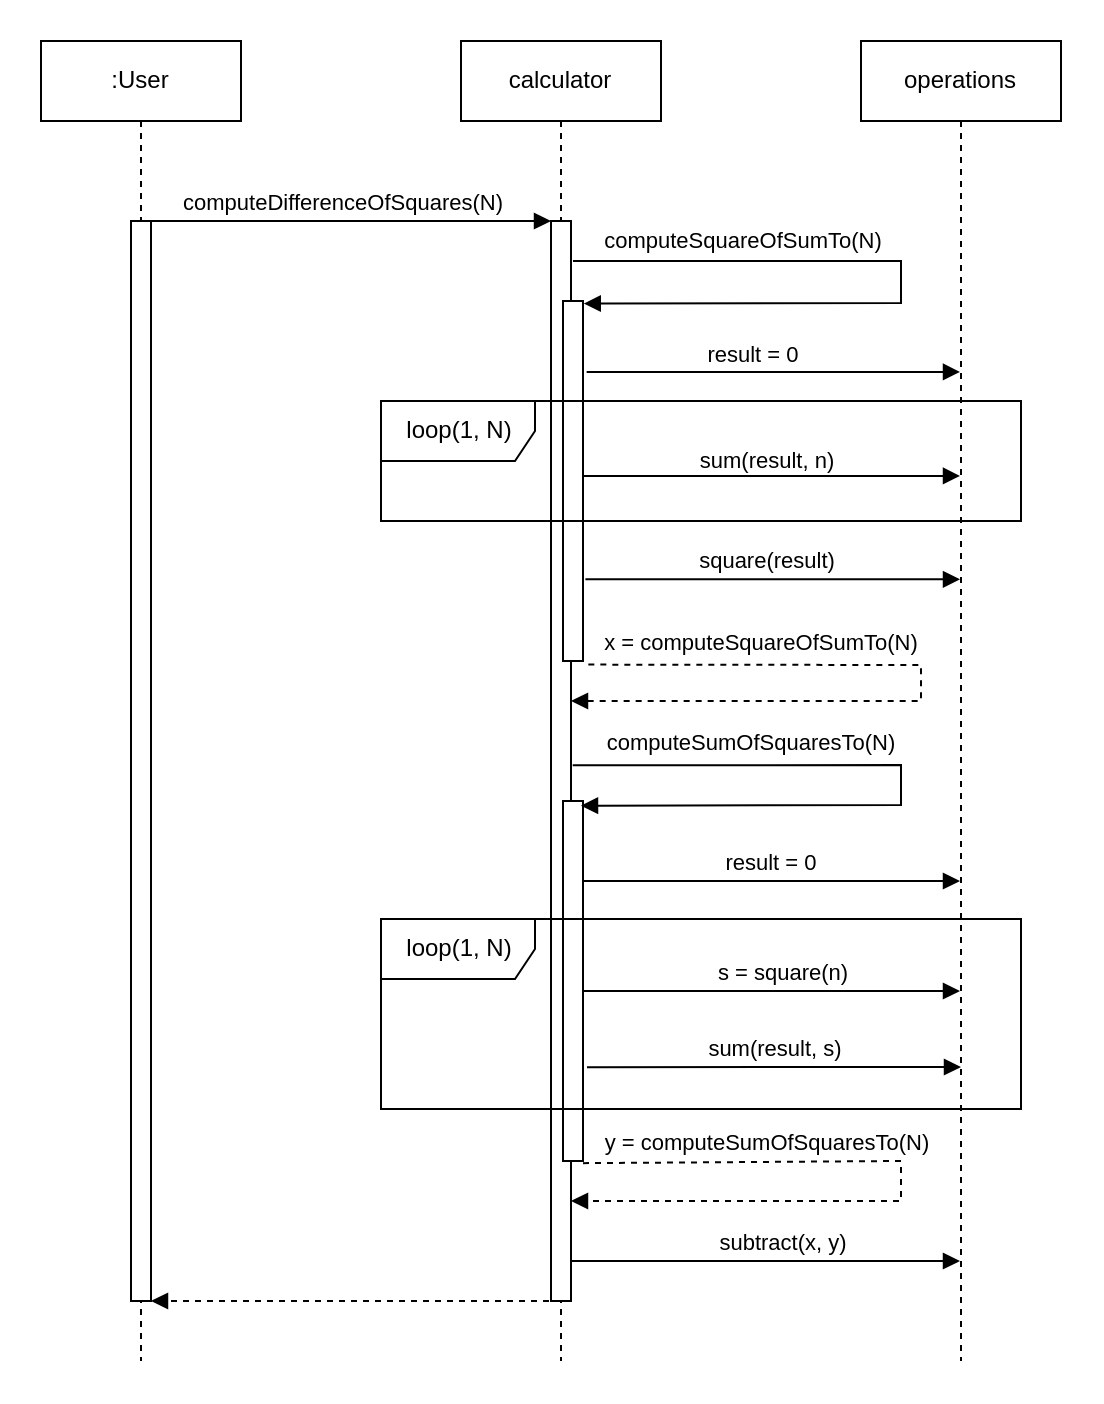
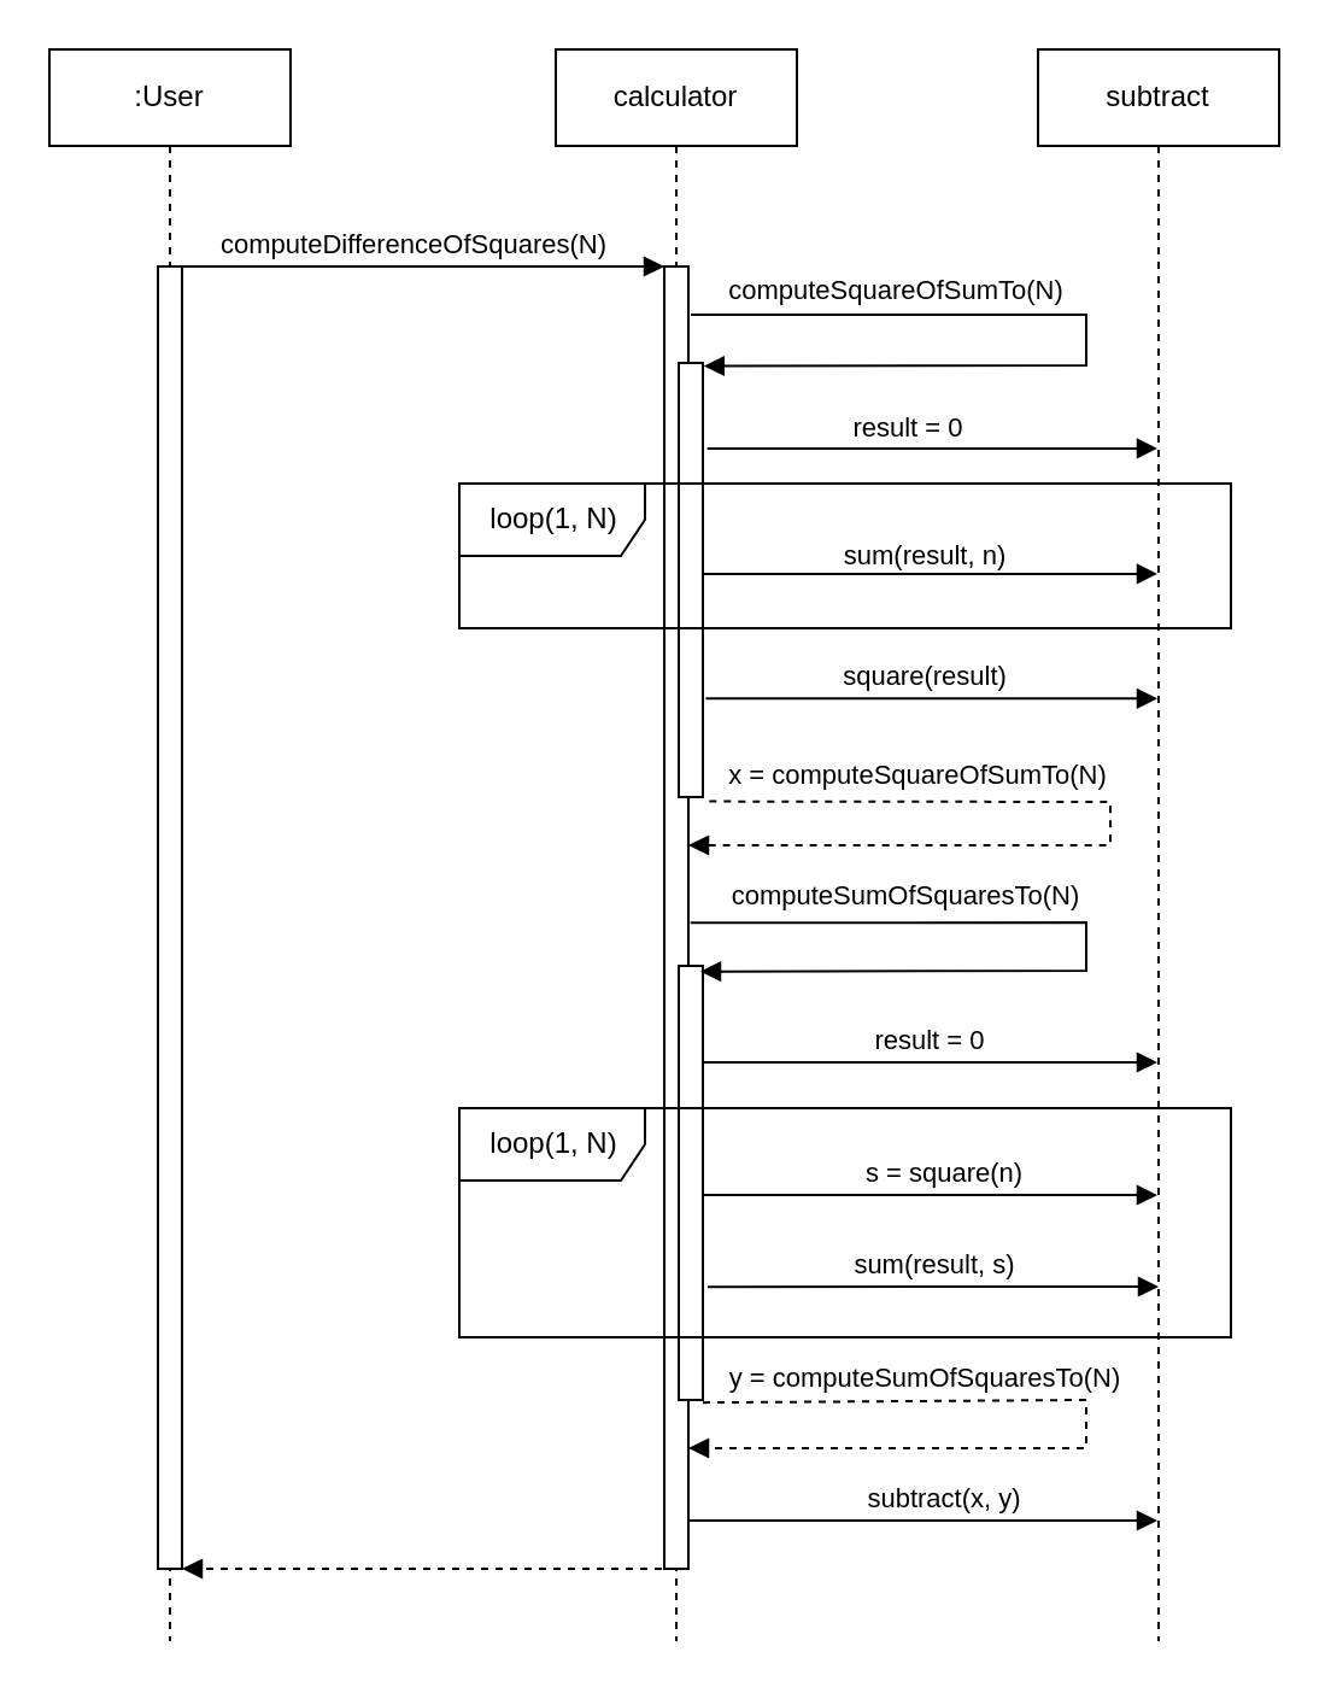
  <mxCell id="0" />
  <mxCell id="1" parent="0" />
  <mxCell id="2" value=":User" style="shape=umlLifeline;perimeter=lifelinePerimeter;whiteSpace=wrap;html=1;container=1;collapsible=0;recursiveResize=0;outlineConnect=0;rounded=0;" vertex="1" parent="1"><mxGeometry x="20" y="20" width="100" height="660" as="geometry" /></mxCell>
  <mxCell id="3" value="" style="html=1;points=[[1,0,0,0,0]];perimeter=orthogonalPerimeter;rounded=0;" vertex="1" parent="2"><mxGeometry x="45" y="90" width="10" height="540" as="geometry" /></mxCell>
  <mxCell id="4" value="calculator" style="shape=umlLifeline;perimeter=lifelinePerimeter;whiteSpace=wrap;html=1;container=1;collapsible=0;recursiveResize=0;outlineConnect=0;rounded=0;" vertex="1" parent="1"><mxGeometry x="230" y="20" width="100" height="660" as="geometry" /></mxCell>
  <mxCell id="5" value="" style="html=1;points=[[0,0,0,0,0]];perimeter=orthogonalPerimeter;rounded=0;" vertex="1" parent="4"><mxGeometry x="45" y="90" width="10" height="540" as="geometry" /></mxCell>
  <mxCell id="6" value="" style="html=1;points=[[0,0,0,0,0]];perimeter=orthogonalPerimeter;rounded=0;" vertex="1" parent="4"><mxGeometry x="51" y="130" width="10" height="180" as="geometry" /></mxCell>
  <mxCell id="7" value="" style="html=1;verticalAlign=bottom;labelBackgroundColor=none;endArrow=block;endFill=1;rounded=0;entryX=1.038;entryY=0.007;entryDx=0;entryDy=0;entryPerimeter=0;" edge="1" parent="4" target="6"><mxGeometry width="160" relative="1" as="geometry"><mxPoint x="56" y="110" as="sourcePoint" /><mxPoint x="130" y="160" as="targetPoint" /><Array as="points"><mxPoint x="220" y="110" /><mxPoint x="220" y="131" /></Array></mxGeometry></mxCell>
  <mxCell id="8" value="computeSquareOfSumTo(N)" style="edgeLabel;html=1;align=center;verticalAlign=middle;resizable=0;points=[];rounded=0;" vertex="1" connectable="0" parent="7"><mxGeometry x="-0.079" relative="1" as="geometry"><mxPoint x="-74" y="-11" as="offset" /></mxGeometry></mxCell>
  <mxCell id="9" value="&lt;span style=&quot;background-color: rgb(255, 255, 255);&quot;&gt;x = computeSquareOfSumTo(N)&lt;/span&gt;" style="html=1;verticalAlign=bottom;labelBackgroundColor=none;endArrow=block;endFill=1;dashed=1;rounded=0;exitX=1.267;exitY=1.01;exitDx=0;exitDy=0;exitPerimeter=0;" edge="1" parent="4" source="6" target="5"><mxGeometry x="-0.519" y="2" width="160" relative="1" as="geometry"><mxPoint x="150" y="300" as="sourcePoint" /><mxPoint x="130" y="330" as="targetPoint" /><Array as="points"><mxPoint x="230" y="312" /><mxPoint x="230" y="330" /></Array><mxPoint as="offset" /></mxGeometry></mxCell>
  <mxCell id="10" value="" style="html=1;points=[[0,0,0,0,0]];perimeter=orthogonalPerimeter;rounded=0;" vertex="1" parent="4"><mxGeometry x="51" y="380" width="10" height="180" as="geometry" /></mxCell>
  <mxCell id="11" value="computeSumOfSquaresTo(N)" style="html=1;verticalAlign=bottom;labelBackgroundColor=none;endArrow=block;endFill=1;exitX=1.086;exitY=0.504;exitDx=0;exitDy=0;exitPerimeter=0;rounded=0;entryX=0.9;entryY=0.013;entryDx=0;entryDy=0;entryPerimeter=0;" edge="1" parent="4" source="5" target="10"><mxGeometry x="-0.481" y="2" width="160" relative="1" as="geometry"><mxPoint x="70" y="380" as="sourcePoint" /><mxPoint x="120" y="410" as="targetPoint" /><Array as="points"><mxPoint x="220" y="362" /><mxPoint x="220" y="382" /></Array><mxPoint as="offset" /></mxGeometry></mxCell>
  <mxCell id="12" value="result = 0" style="html=1;verticalAlign=bottom;labelBackgroundColor=none;endArrow=block;endFill=1;rounded=0;" edge="1" parent="4" target="21"><mxGeometry width="160" relative="1" as="geometry"><mxPoint x="61" y="420" as="sourcePoint" /><mxPoint x="221" y="420" as="targetPoint" /></mxGeometry></mxCell>
  <mxCell id="13" value="" style="html=1;verticalAlign=bottom;labelBackgroundColor=none;endArrow=block;endFill=1;rounded=0;" edge="1" parent="4"><mxGeometry width="160" relative="1" as="geometry"><mxPoint x="61" y="475" as="sourcePoint" /><mxPoint x="249.5" y="475" as="targetPoint" /></mxGeometry></mxCell>
  <mxCell id="14" value="s = square(n)" style="edgeLabel;html=1;align=center;verticalAlign=middle;resizable=0;points=[];" vertex="1" connectable="0" parent="13"><mxGeometry x="0.305" y="-2" relative="1" as="geometry"><mxPoint x="-24" y="-12" as="offset" /></mxGeometry></mxCell>
  <mxCell id="15" value="y = computeSumOfSquaresTo(N)" style="html=1;verticalAlign=bottom;labelBackgroundColor=none;endArrow=block;endFill=1;dashed=1;rounded=0;exitX=1;exitY=1.006;exitDx=0;exitDy=0;exitPerimeter=0;" edge="1" parent="4" source="10"><mxGeometry x="-0.468" width="160" relative="1" as="geometry"><mxPoint x="63.4" y="550" as="sourcePoint" /><mxPoint x="55" y="580" as="targetPoint" /><Array as="points"><mxPoint x="220" y="560" /><mxPoint x="220" y="580" /></Array><mxPoint as="offset" /></mxGeometry></mxCell>
  <mxCell id="16" value="" style="html=1;verticalAlign=bottom;labelBackgroundColor=none;endArrow=block;endFill=1;rounded=0;" edge="1" parent="4" target="21"><mxGeometry width="160" relative="1" as="geometry"><mxPoint x="55" y="610" as="sourcePoint" /><mxPoint x="215" y="610" as="targetPoint" /></mxGeometry></mxCell>
  <mxCell id="17" value="subtract(x, y)" style="edgeLabel;html=1;align=center;verticalAlign=middle;resizable=0;points=[];" vertex="1" connectable="0" parent="16"><mxGeometry x="0.429" y="-4" relative="1" as="geometry"><mxPoint x="-34" y="-14" as="offset" /></mxGeometry></mxCell>
  <mxCell id="18" value="loop(1, N)" style="shape=umlFrame;tabPosition=left;html=1;boundedLbl=1;labelInHeader=1;width=77;height=30;rounded=0;" vertex="1" parent="4"><mxGeometry x="-40" y="439" width="320" height="95" as="geometry" /></mxCell>
  <mxCell id="19" value="" style="html=1;verticalAlign=bottom;labelBackgroundColor=none;endArrow=block;endFill=1;rounded=0;entryX=0;entryY=0;entryDx=0;entryDy=0;entryPerimeter=0;exitX=1;exitY=0;exitDx=0;exitDy=0;exitPerimeter=0;" edge="1" parent="1" source="3" target="5"><mxGeometry width="160" relative="1" as="geometry"><mxPoint x="160" y="110" as="sourcePoint" /><mxPoint x="244" y="110" as="targetPoint" /></mxGeometry></mxCell>
  <mxCell id="20" value="computeDifferenceOfSquares(N)" style="edgeLabel;html=1;align=center;verticalAlign=middle;resizable=0;points=[];rounded=0;" vertex="1" connectable="0" parent="19"><mxGeometry x="0.205" y="2" relative="1" as="geometry"><mxPoint x="-26" y="-8" as="offset" /></mxGeometry></mxCell>
- <mxCell id="21" value="operations" style="shape=umlLifeline;perimeter=lifelinePerimeter;whiteSpace=wrap;html=1;container=1;collapsible=0;recursiveResize=0;outlineConnect=0;rounded=0;" vertex="1" parent="1"><mxGeometry x="430" y="20" width="100" height="660" as="geometry" /></mxCell>
+ <mxCell id="21" value="subtract" style="shape=umlLifeline;perimeter=lifelinePerimeter;whiteSpace=wrap;html=1;container=1;collapsible=0;recursiveResize=0;outlineConnect=0;rounded=0;" vertex="1" parent="1"><mxGeometry x="430" y="20" width="100" height="660" as="geometry" /></mxCell>
  <mxCell id="22" value="loop(1, N)" style="shape=umlFrame;tabPosition=left;html=1;boundedLbl=1;labelInHeader=1;width=77;height=30;rounded=0;" vertex="1" parent="21"><mxGeometry x="-240" y="180" width="320" height="60" as="geometry" /></mxCell>
  <mxCell id="23" value="" style="html=1;verticalAlign=bottom;labelBackgroundColor=none;endArrow=block;endFill=1;rounded=0;exitX=1.183;exitY=0.197;exitDx=0;exitDy=0;exitPerimeter=0;" edge="1" parent="1" source="6" target="21"><mxGeometry width="160" relative="1" as="geometry"><mxPoint x="350" y="200" as="sourcePoint" /><mxPoint x="475" y="183.49" as="targetPoint" /><Array as="points" /></mxGeometry></mxCell>
  <mxCell id="24" value="result = 0" style="edgeLabel;html=1;align=center;verticalAlign=middle;resizable=0;points=[];rounded=0;" vertex="1" connectable="0" parent="23"><mxGeometry x="-0.11" relative="1" as="geometry"><mxPoint y="-9" as="offset" /></mxGeometry></mxCell>
  <mxCell id="25" value="" style="html=1;verticalAlign=bottom;labelBackgroundColor=none;endArrow=block;endFill=1;rounded=0;exitX=0.971;exitY=0.432;exitDx=0;exitDy=0;exitPerimeter=0;" edge="1" parent="1" target="21"><mxGeometry width="160" relative="1" as="geometry"><mxPoint x="290.71" y="237.44" as="sourcePoint" /><mxPoint x="474.5" y="238.25" as="targetPoint" /></mxGeometry></mxCell>
  <mxCell id="26" value="sum(result, n)" style="edgeLabel;html=1;align=center;verticalAlign=middle;resizable=0;points=[];rounded=0;" vertex="1" connectable="0" parent="25"><mxGeometry x="0.124" relative="1" as="geometry"><mxPoint x="-14" y="-8" as="offset" /></mxGeometry></mxCell>
  <mxCell id="27" value="" style="html=1;verticalAlign=bottom;labelBackgroundColor=none;endArrow=block;endFill=1;rounded=0;exitX=1.12;exitY=0.781;exitDx=0;exitDy=0;exitPerimeter=0;" edge="1" parent="1" target="21"><mxGeometry width="160" relative="1" as="geometry"><mxPoint x="292.2" y="289.15" as="sourcePoint" /><mxPoint x="475.39" y="292" as="targetPoint" /></mxGeometry></mxCell>
  <mxCell id="28" value="square(result)" style="edgeLabel;html=1;align=center;verticalAlign=middle;resizable=0;points=[];rounded=0;" vertex="1" connectable="0" parent="27"><mxGeometry x="-0.159" relative="1" as="geometry"><mxPoint x="11" y="-10" as="offset" /></mxGeometry></mxCell>
  <mxCell id="29" value="sum(result, s)" style="html=1;verticalAlign=bottom;labelBackgroundColor=none;endArrow=block;endFill=1;rounded=0;exitX=1.2;exitY=0.824;exitDx=0;exitDy=0;exitPerimeter=0;" edge="1" parent="1"><mxGeometry width="160" relative="1" as="geometry"><mxPoint x="293" y="533.08" as="sourcePoint" /><mxPoint x="480" y="533" as="targetPoint" /></mxGeometry></mxCell>
  <mxCell id="30" value="" style="html=1;verticalAlign=bottom;labelBackgroundColor=none;endArrow=block;endFill=1;dashed=1;rounded=0;exitX=0.5;exitY=1;exitDx=0;exitDy=0;exitPerimeter=0;" edge="1" parent="1" source="5"><mxGeometry width="160" relative="1" as="geometry"><mxPoint x="269" y="649.92" as="sourcePoint" /><mxPoint x="75" y="650" as="targetPoint" /></mxGeometry></mxCell>
